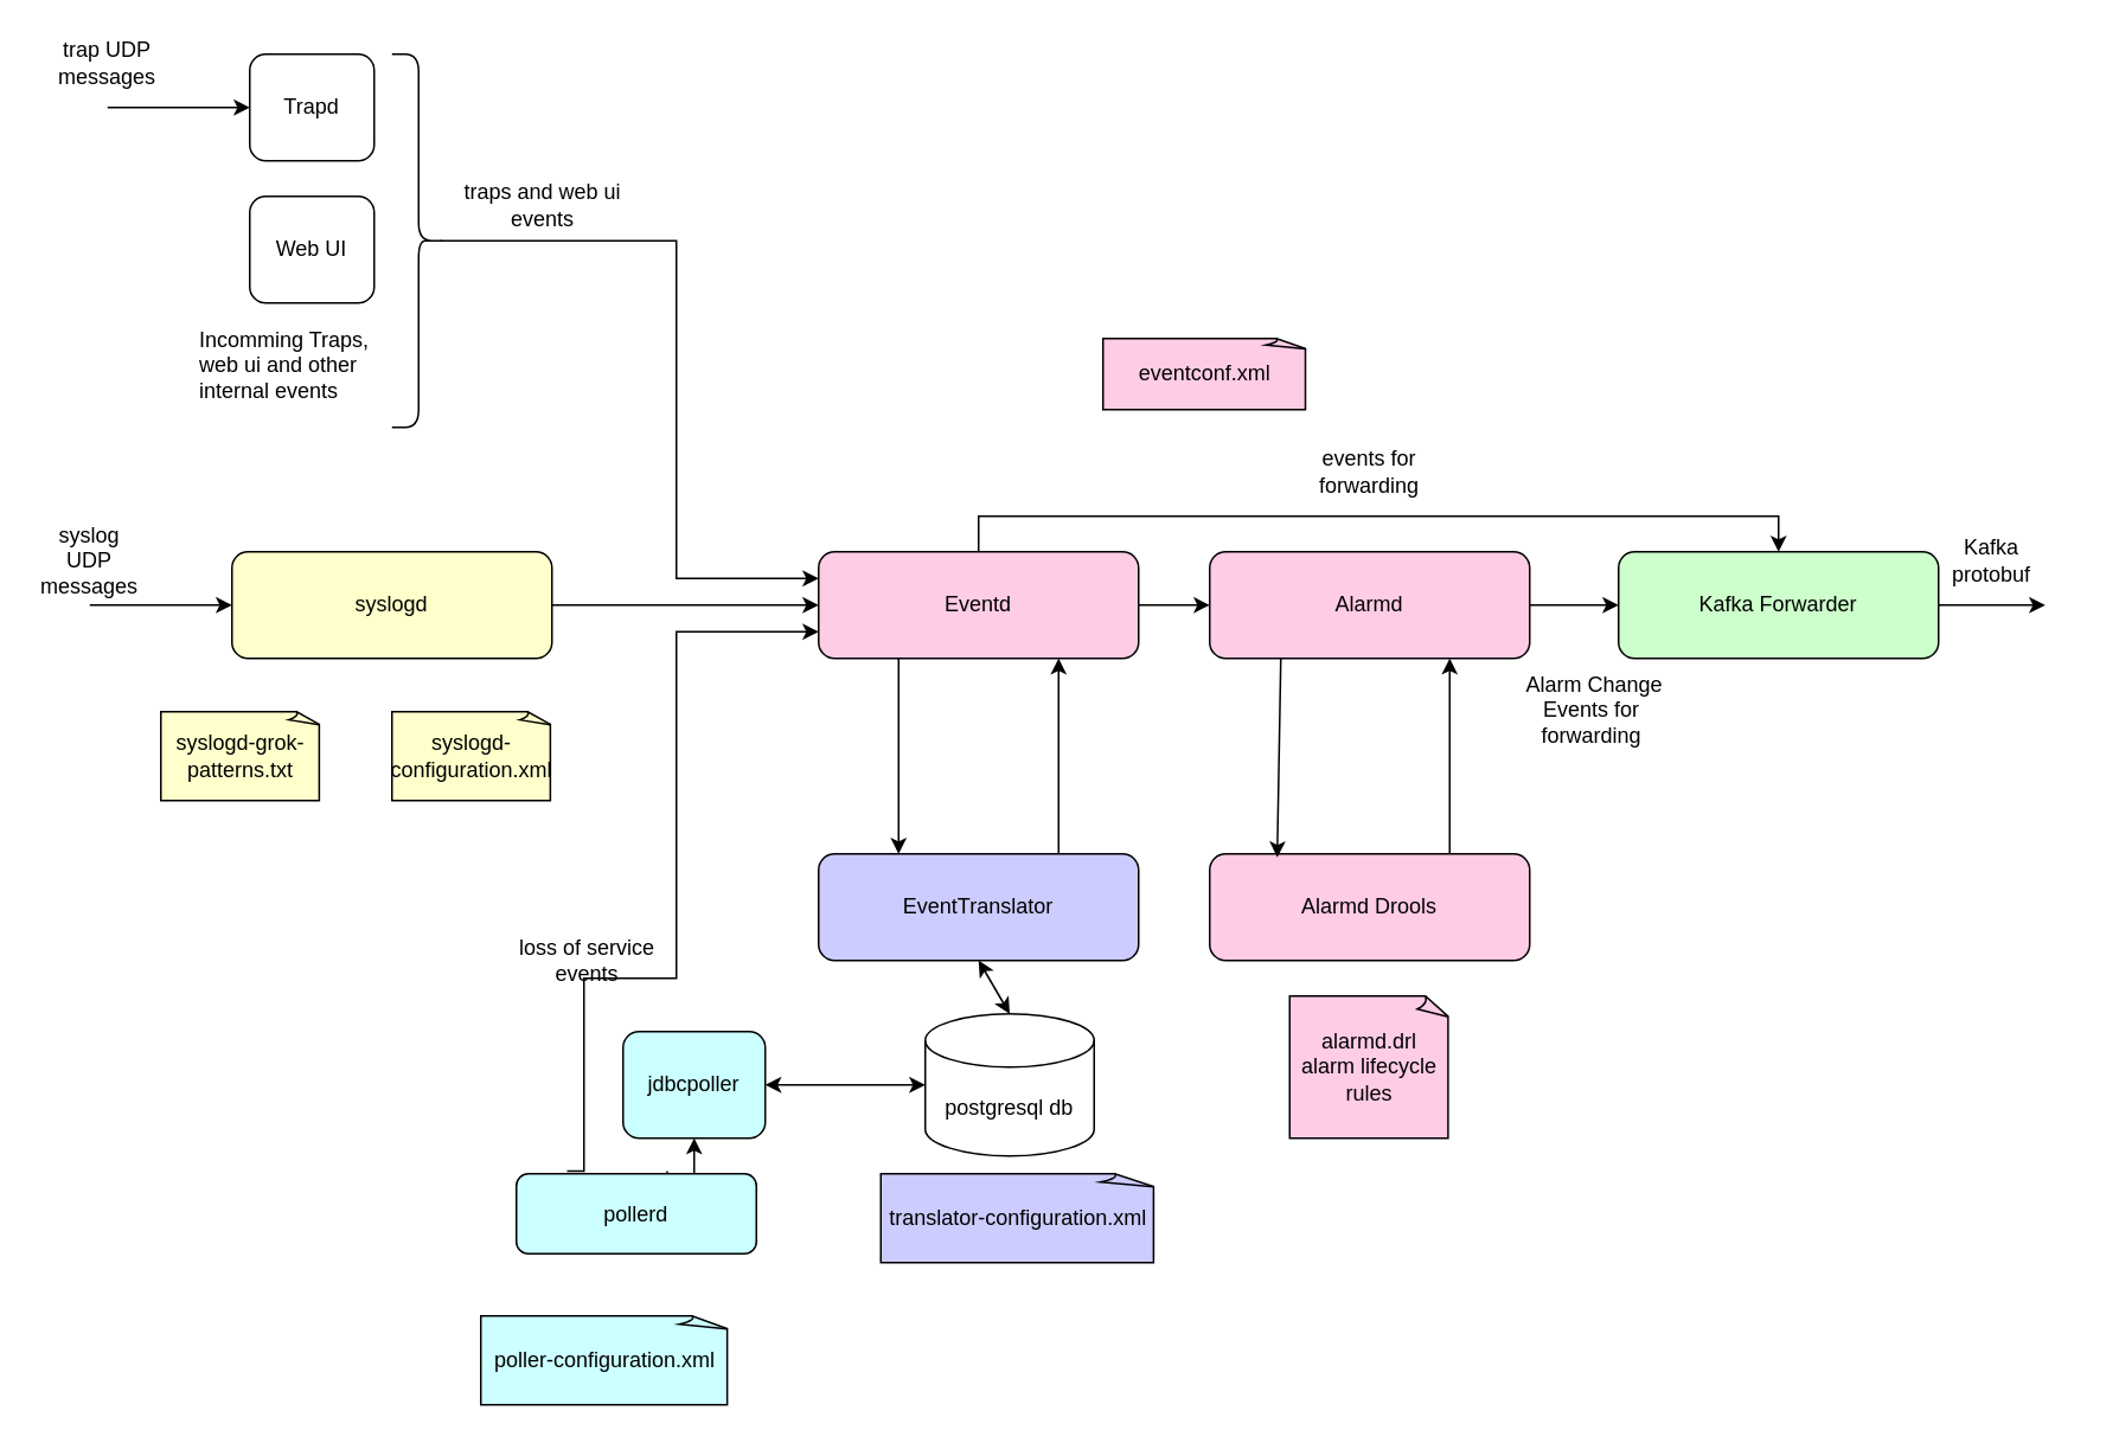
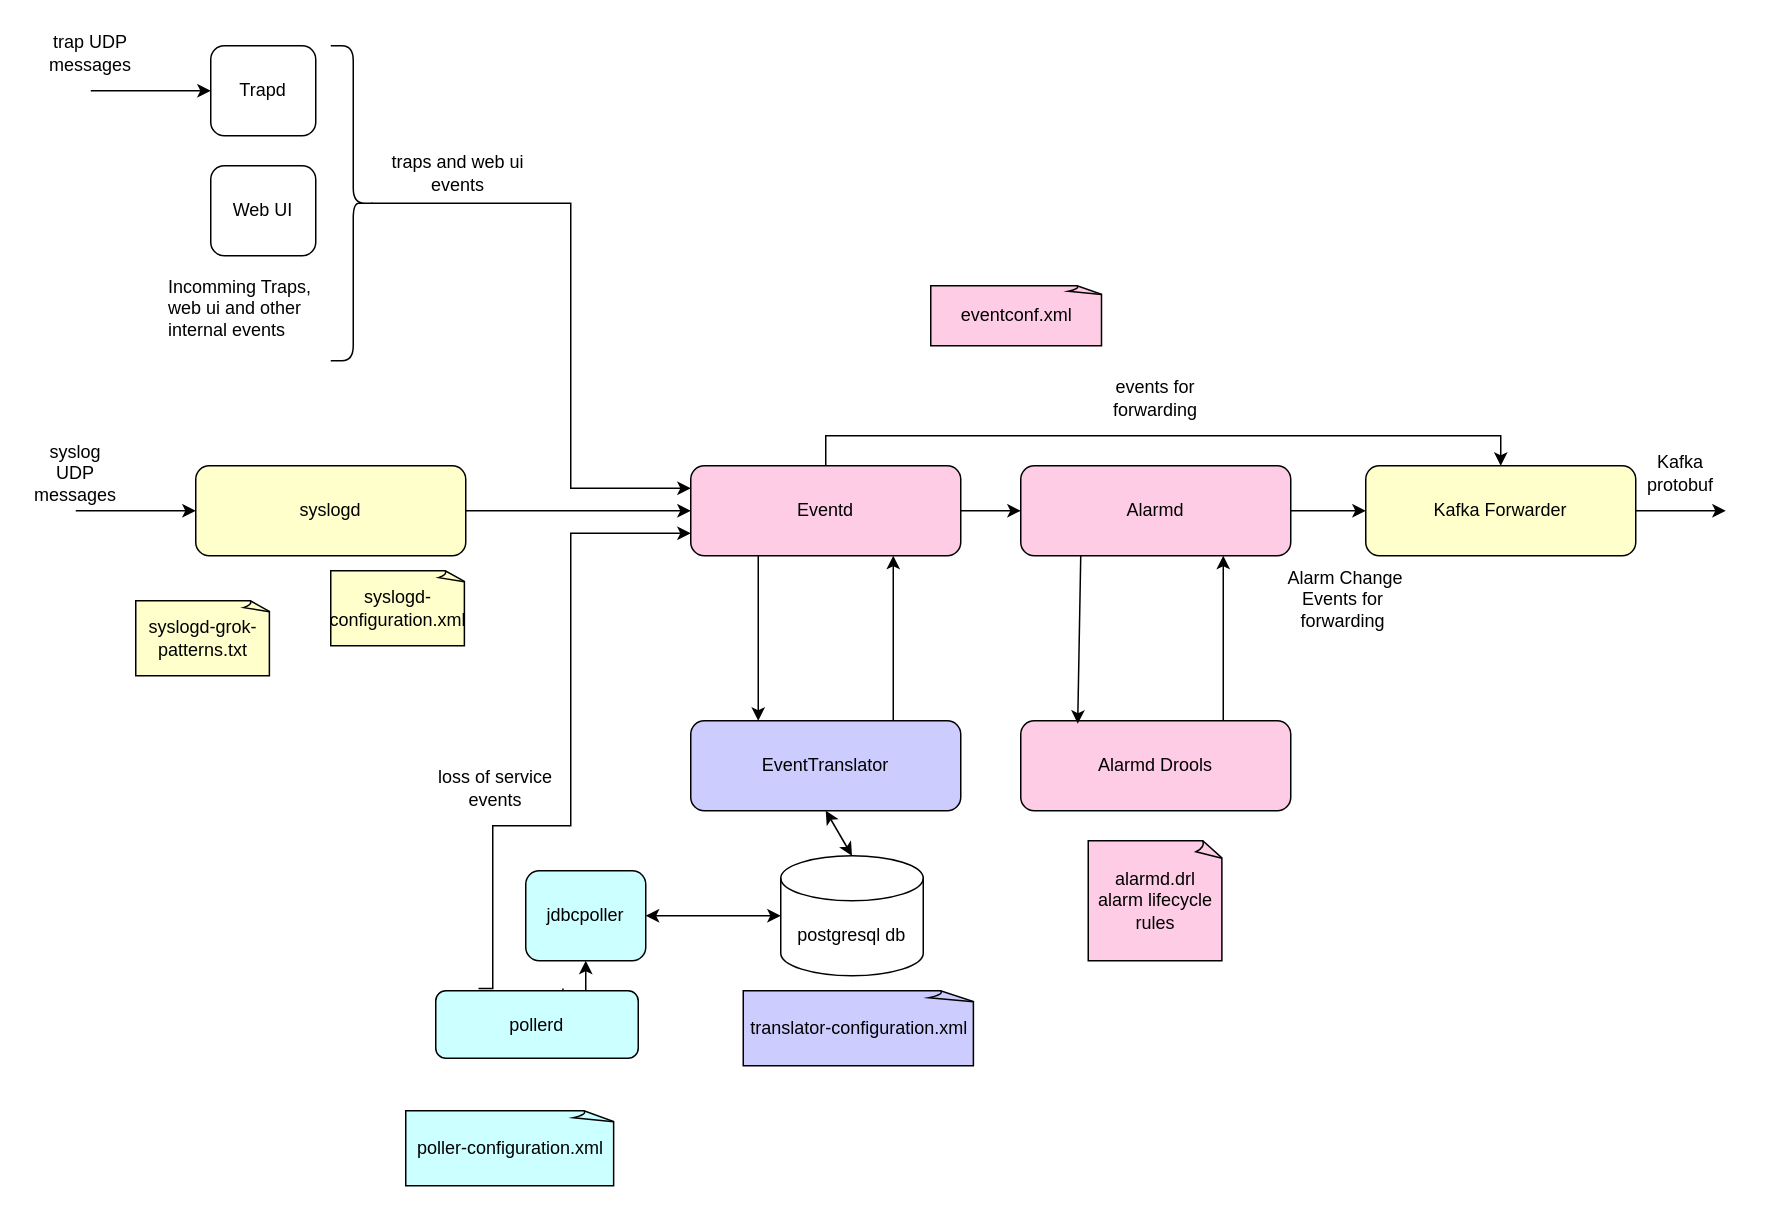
  <mxCell id="0" />
  <mxCell id="1" parent="0" />
  <mxCell id="2" style="edgeStyle=orthogonalEdgeStyle;rounded=0;orthogonalLoop=1;jettySize=auto;html=1;entryX=0;entryY=0.5;entryDx=0;entryDy=0;" edge="1" parent="1" source="3" target="6"><mxGeometry relative="1" as="geometry" /></mxCell>
  <mxCell id="3" value="Alarmd" style="rounded=1;whiteSpace=wrap;html=1;fillColor=#FFCCE6;" vertex="1" parent="1"><mxGeometry x="680" y="310" width="180" height="60" as="geometry" /></mxCell>
  <mxCell id="4" value="Alarmd Drools" style="rounded=1;whiteSpace=wrap;html=1;fillColor=#FFCCE6;" vertex="1" parent="1"><mxGeometry x="680" y="480" width="180" height="60" as="geometry" /></mxCell>
  <mxCell id="5" style="edgeStyle=orthogonalEdgeStyle;rounded=0;orthogonalLoop=1;jettySize=auto;html=1;" edge="1" parent="1" source="6"><mxGeometry relative="1" as="geometry"><mxPoint x="1150" y="340" as="targetPoint" /></mxGeometry></mxCell>
- <mxCell id="6" value="Kafka Forwarder" style="rounded=1;whiteSpace=wrap;html=1;fillColor=#CCFFCC;" vertex="1" parent="1"><mxGeometry x="910" y="310" width="180" height="60" as="geometry" /></mxCell>
+ <mxCell id="6" value="Kafka Forwarder" style="rounded=1;whiteSpace=wrap;html=1;fillColor=#ffffcc;" vertex="1" parent="1"><mxGeometry x="910" y="310" width="180" height="60" as="geometry" /></mxCell>
  <mxCell id="7" style="edgeStyle=orthogonalEdgeStyle;rounded=0;orthogonalLoop=1;jettySize=auto;html=1;" edge="1" parent="1" source="9" target="3"><mxGeometry relative="1" as="geometry" /></mxCell>
  <mxCell id="8" style="edgeStyle=orthogonalEdgeStyle;rounded=0;orthogonalLoop=1;jettySize=auto;html=1;exitX=0.5;exitY=0;exitDx=0;exitDy=0;" edge="1" parent="1" source="9"><mxGeometry relative="1" as="geometry"><mxPoint x="1000" y="310" as="targetPoint" /><Array as="points"><mxPoint x="550" y="290" /><mxPoint x="1000" y="290" /></Array></mxGeometry></mxCell>
  <mxCell id="9" value="Eventd" style="rounded=1;whiteSpace=wrap;html=1;fillColor=#FFCCE6;" vertex="1" parent="1"><mxGeometry x="460" y="310" width="180" height="60" as="geometry" /></mxCell>
  <mxCell id="10" value="eventconf.xml" style="whiteSpace=wrap;html=1;shape=mxgraph.basic.document;fillColor=#FFCCE6;" vertex="1" parent="1"><mxGeometry x="620" y="190" width="115" height="40" as="geometry" /></mxCell>
  <mxCell id="11" value="alarmd.drl&lt;div&gt;alarm lifecycle rules&lt;/div&gt;" style="whiteSpace=wrap;html=1;shape=mxgraph.basic.document;fillColor=#FFCCE6;" vertex="1" parent="1"><mxGeometry x="725" y="560" width="90" height="80" as="geometry" /></mxCell>
  <mxCell id="12" value="Trapd" style="rounded=1;whiteSpace=wrap;html=1;" vertex="1" parent="1"><mxGeometry x="140" y="30" width="70" height="60" as="geometry" /></mxCell>
  <mxCell id="13" style="edgeStyle=orthogonalEdgeStyle;rounded=0;orthogonalLoop=1;jettySize=auto;html=1;exitX=0.5;exitY=1;exitDx=0;exitDy=0;" edge="1" parent="1" source="12" target="12"><mxGeometry relative="1" as="geometry" /></mxCell>
  <mxCell id="14" style="edgeStyle=orthogonalEdgeStyle;rounded=0;orthogonalLoop=1;jettySize=auto;html=1;exitX=0.5;exitY=1;exitDx=0;exitDy=0;" edge="1" parent="1"><mxGeometry relative="1" as="geometry"><mxPoint x="175" y="160" as="sourcePoint" /><mxPoint x="175" y="160" as="targetPoint" /></mxGeometry></mxCell>
  <mxCell id="15" style="edgeStyle=orthogonalEdgeStyle;rounded=0;orthogonalLoop=1;jettySize=auto;html=1;entryX=0;entryY=0.25;entryDx=0;entryDy=0;exitX=0.1;exitY=0.5;exitDx=0;exitDy=0;exitPerimeter=0;" edge="1" parent="1" source="16" target="9"><mxGeometry relative="1" as="geometry"><Array as="points"><mxPoint x="380" y="135" /><mxPoint x="380" y="325" /></Array></mxGeometry></mxCell>
  <mxCell id="16" value="" style="shape=curlyBracket;whiteSpace=wrap;html=1;rounded=1;flipH=1;labelPosition=right;verticalLabelPosition=middle;align=left;verticalAlign=middle;size=0.5;" vertex="1" parent="1"><mxGeometry x="220" y="30" width="30" height="210" as="geometry" /></mxCell>
  <mxCell id="17" value="Incomming Traps, web ui and other internal events" style="text;html=1;align=left;verticalAlign=middle;whiteSpace=wrap;rounded=0;" vertex="1" parent="1"><mxGeometry x="110" y="190" width="110" height="30" as="geometry" /></mxCell>
  <mxCell id="18" value="Web UI" style="rounded=1;whiteSpace=wrap;html=1;" vertex="1" parent="1"><mxGeometry x="140" y="110" width="70" height="60" as="geometry" /></mxCell>
  <mxCell id="19" style="edgeStyle=orthogonalEdgeStyle;rounded=0;orthogonalLoop=1;jettySize=auto;html=1;entryX=0;entryY=0.75;entryDx=0;entryDy=0;exitX=0.211;exitY=-0.033;exitDx=0;exitDy=0;exitPerimeter=0;" edge="1" parent="1" source="21" target="9"><mxGeometry relative="1" as="geometry"><Array as="points"><mxPoint x="328" y="550" /><mxPoint x="380" y="550" /><mxPoint x="380" y="355" /></Array></mxGeometry></mxCell>
  <mxCell id="20" style="edgeStyle=orthogonalEdgeStyle;rounded=0;orthogonalLoop=1;jettySize=auto;html=1;entryX=0.5;entryY=1;entryDx=0;entryDy=0;exitX=0.628;exitY=-0.033;exitDx=0;exitDy=0;exitPerimeter=0;" edge="1" parent="1" source="21" target="22"><mxGeometry relative="1" as="geometry"><mxPoint x="390" y="680" as="sourcePoint" /><Array as="points"><mxPoint x="390" y="688" /></Array></mxGeometry></mxCell>
  <mxCell id="21" value="pollerd" style="rounded=1;whiteSpace=wrap;html=1;fillColor=#CCFFFF;" vertex="1" parent="1"><mxGeometry x="290" y="660" width="135" height="45" as="geometry" /></mxCell>
  <mxCell id="22" value="jdbcpoller" style="rounded=1;whiteSpace=wrap;html=1;fillColor=#CCFFFF;" vertex="1" parent="1"><mxGeometry x="350" y="580" width="80" height="60" as="geometry" /></mxCell>
  <mxCell id="23" style="edgeStyle=orthogonalEdgeStyle;rounded=0;orthogonalLoop=1;jettySize=auto;html=1;entryX=0;entryY=0.5;entryDx=0;entryDy=0;" edge="1" parent="1" source="24" target="9"><mxGeometry relative="1" as="geometry" /></mxCell>
  <mxCell id="24" value="syslogd" style="rounded=1;whiteSpace=wrap;html=1;fillColor=#FFFFCC;" vertex="1" parent="1"><mxGeometry x="130" y="310" width="180" height="60" as="geometry" /></mxCell>
  <mxCell id="25" value="" style="endArrow=classic;html=1;rounded=0;entryX=0;entryY=0.5;entryDx=0;entryDy=0;" edge="1" parent="1" target="24"><mxGeometry width="50" height="50" relative="1" as="geometry"><mxPoint x="50" y="340" as="sourcePoint" /><mxPoint x="590" y="290" as="targetPoint" /></mxGeometry></mxCell>
  <mxCell id="26" value="syslog UDP&lt;div&gt;messages&lt;/div&gt;" style="text;html=1;align=center;verticalAlign=middle;whiteSpace=wrap;rounded=0;" vertex="1" parent="1"><mxGeometry x="20" y="300" width="60" height="30" as="geometry" /></mxCell>
  <mxCell id="27" value="EventTranslator" style="rounded=1;whiteSpace=wrap;html=1;fillColor=#CCCCFF;" vertex="1" parent="1"><mxGeometry x="460" y="480" width="180" height="60" as="geometry" /></mxCell>
  <mxCell id="28" value="Kafka&lt;div&gt;protobuf&lt;/div&gt;" style="text;html=1;align=center;verticalAlign=middle;whiteSpace=wrap;rounded=0;" vertex="1" parent="1"><mxGeometry x="1070" y="300" width="100" height="30" as="geometry" /></mxCell>
  <mxCell id="29" value="" style="endArrow=classic;html=1;rounded=0;entryX=0.75;entryY=1;entryDx=0;entryDy=0;exitX=0.75;exitY=0;exitDx=0;exitDy=0;" edge="1" parent="1" source="27" target="9"><mxGeometry width="50" height="50" relative="1" as="geometry"><mxPoint x="560" y="430" as="sourcePoint" /><mxPoint x="610" y="380" as="targetPoint" /></mxGeometry></mxCell>
  <mxCell id="30" value="" style="endArrow=classic;html=1;rounded=0;entryX=0.25;entryY=0;entryDx=0;entryDy=0;exitX=0.25;exitY=1;exitDx=0;exitDy=0;" edge="1" parent="1" source="9" target="27"><mxGeometry width="50" height="50" relative="1" as="geometry"><mxPoint x="560" y="430" as="sourcePoint" /><mxPoint x="610" y="380" as="targetPoint" /></mxGeometry></mxCell>
  <mxCell id="31" value="" style="endArrow=classic;html=1;rounded=0;entryX=0.211;entryY=0.033;entryDx=0;entryDy=0;exitX=0.25;exitY=1;exitDx=0;exitDy=0;entryPerimeter=0;" edge="1" parent="1" target="4"><mxGeometry width="50" height="50" relative="1" as="geometry"><mxPoint x="720" y="370" as="sourcePoint" /><mxPoint x="720" y="400" as="targetPoint" /></mxGeometry></mxCell>
  <mxCell id="32" value="" style="endArrow=classic;html=1;rounded=0;entryX=0.75;entryY=1;entryDx=0;entryDy=0;exitX=0.75;exitY=0;exitDx=0;exitDy=0;" edge="1" parent="1" source="4" target="3"><mxGeometry width="50" height="50" relative="1" as="geometry"><mxPoint x="810" y="370" as="sourcePoint" /><mxPoint x="810" y="400" as="targetPoint" /></mxGeometry></mxCell>
  <mxCell id="33" value="postgresql db" style="shape=cylinder3;whiteSpace=wrap;html=1;boundedLbl=1;backgroundOutline=1;size=15;" vertex="1" parent="1"><mxGeometry x="520" y="570" width="95" height="80" as="geometry" /></mxCell>
  <mxCell id="34" value="" style="endArrow=classic;startArrow=classic;html=1;rounded=0;entryX=0.5;entryY=0;entryDx=0;entryDy=0;entryPerimeter=0;exitX=0.5;exitY=1;exitDx=0;exitDy=0;" edge="1" parent="1" source="27" target="33"><mxGeometry width="50" height="50" relative="1" as="geometry"><mxPoint x="560" y="510" as="sourcePoint" /><mxPoint x="610" y="460" as="targetPoint" /></mxGeometry></mxCell>
  <mxCell id="35" value="" style="endArrow=classic;startArrow=classic;html=1;rounded=0;entryX=0;entryY=0.5;entryDx=0;entryDy=0;entryPerimeter=0;exitX=1;exitY=0.5;exitDx=0;exitDy=0;" edge="1" parent="1" source="22" target="33"><mxGeometry width="50" height="50" relative="1" as="geometry"><mxPoint x="560" y="510" as="sourcePoint" /><mxPoint x="610" y="460" as="targetPoint" /></mxGeometry></mxCell>
  <mxCell id="36" value="" style="endArrow=classic;html=1;rounded=0;entryX=0;entryY=0.5;entryDx=0;entryDy=0;" edge="1" parent="1"><mxGeometry width="50" height="50" relative="1" as="geometry"><mxPoint x="60" y="60" as="sourcePoint" /><mxPoint x="140" y="60" as="targetPoint" /></mxGeometry></mxCell>
  <mxCell id="37" value="trap UDP&lt;div&gt;messages&lt;/div&gt;" style="text;html=1;align=center;verticalAlign=middle;whiteSpace=wrap;rounded=0;" vertex="1" parent="1"><mxGeometry x="30" y="20" width="60" height="30" as="geometry" /></mxCell>
- <mxCell id="38" value="loss of service events" style="text;html=1;align=center;verticalAlign=middle;whiteSpace=wrap;rounded=0;" vertex="1" parent="1"><mxGeometry x="280" y="525" width="100" height="30" as="geometry" /></mxCell>
+ <mxCell id="38" value="loss of service events" style="text;html=1;align=center;verticalAlign=middle;whiteSpace=wrap;rounded=0;" vertex="1" parent="1"><mxGeometry x="280" y="510" width="100" height="30" as="geometry" /></mxCell>
  <mxCell id="39" value="events for forwarding" style="text;html=1;align=center;verticalAlign=middle;whiteSpace=wrap;rounded=0;" vertex="1" parent="1"><mxGeometry x="740" y="250" width="60" height="30" as="geometry" /></mxCell>
  <mxCell id="40" value="&amp;nbsp;Alarm Change Events for forwarding" style="text;html=1;align=center;verticalAlign=middle;whiteSpace=wrap;rounded=0;" vertex="1" parent="1"><mxGeometry x="845" y="384" width="100" height="30" as="geometry" /></mxCell>
  <mxCell id="41" value="traps and web ui events" style="text;html=1;align=center;verticalAlign=middle;whiteSpace=wrap;rounded=0;" vertex="1" parent="1"><mxGeometry x="250" y="100" width="110" height="30" as="geometry" /></mxCell>
  <mxCell id="42" value="syslogd-grok-patterns.txt" style="whiteSpace=wrap;html=1;shape=mxgraph.basic.document;fillColor=#FFFFCC;" vertex="1" parent="1"><mxGeometry x="90" y="400" width="90" height="50" as="geometry" /></mxCell>
- <mxCell id="43" value="syslogd-configuration.xml" style="whiteSpace=wrap;html=1;shape=mxgraph.basic.document;fillColor=#FFFFCC;" vertex="1" parent="1"><mxGeometry x="220" y="400" width="90" height="50" as="geometry" /></mxCell>
+ <mxCell id="43" value="syslogd-configuration.xml" style="whiteSpace=wrap;html=1;shape=mxgraph.basic.document;fillColor=#FFFFCC;" vertex="1" parent="1"><mxGeometry x="220" y="380" width="90" height="50" as="geometry" /></mxCell>
  <mxCell id="44" value="translator-configuration.xml" style="whiteSpace=wrap;html=1;shape=mxgraph.basic.document;fillColor=#CCCCFF;" vertex="1" parent="1"><mxGeometry x="495" y="660" width="155" height="50" as="geometry" /></mxCell>
  <mxCell id="45" value="poller-configuration.xml" style="whiteSpace=wrap;html=1;shape=mxgraph.basic.document;fillColor=#CCFFFF;" vertex="1" parent="1"><mxGeometry x="270" y="740" width="140" height="50" as="geometry" /></mxCell>
